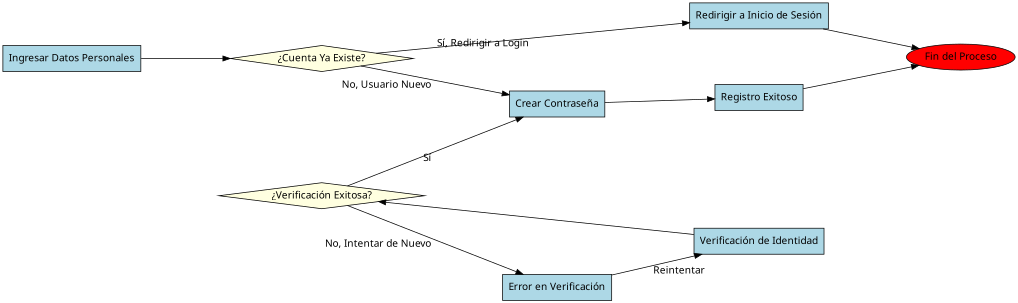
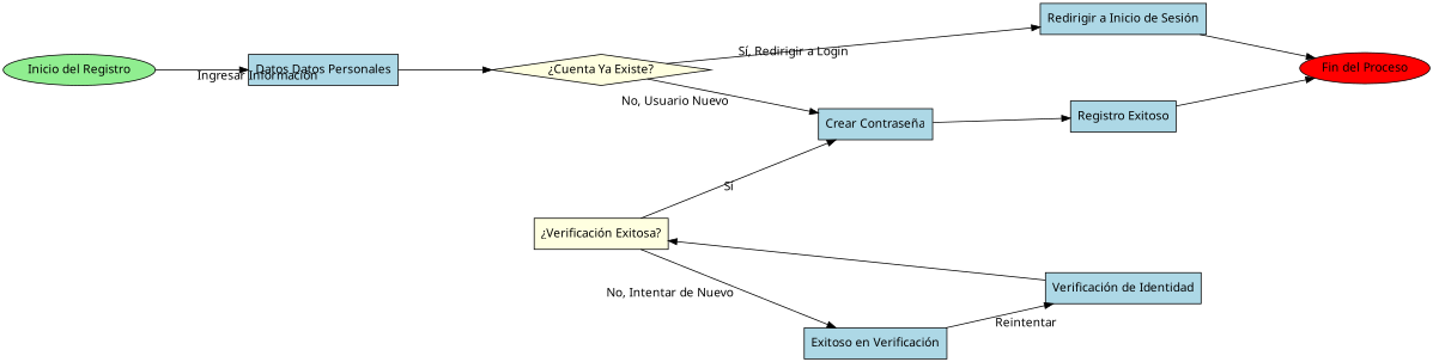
  digraph {
    fontname="Noto Sans"
    nodesep=1
    rankdir=LR
    ranksep=1.5
    splines=polyline
    node [fillcolor=lightblue fontname="Noto Sans" shape=rectangle style=filled]
    edge [fontname="Noto Sans"]
-   n2 [label="Ingresar Datos Personales"]
+   n1 [fillcolor=lightgreen label="Inicio del Registro" shape=oval]
+   n2 [label="Datos Datos Personales"]
    n3 [fillcolor=lightyellow label="¿Cuenta Ya Existe?" shape=diamond]
    n4 [label="Crear Contraseña"]
    n5 [label="Redirigir a Inicio de Sesión"]
    n6 [label="Verificación de Identidad"]
-   n7 [fillcolor=lightyellow label="¿Verificación Exitosa?" shape=diamond]
-   n8 [label="Error en Verificación"]
+   n7 [fillcolor=lightyellow label="¿Verificación Exitosa?" shape=box]
+   n8 [label="Exitoso en Verificación"]
    n9 [label="Registro Exitoso"]
    n10 [fillcolor=red label="Fin del Proceso" shape=oval]
+   n1 -> n2 [xlabel="Ingresar Información"]
    n2 -> n3
    n3 -> n4 [xlabel="No, Usuario Nuevo"]
    n3 -> n5 [xlabel="Sí, Redirigir a Login"]
    n4 -> n9
    n5 -> n10
    n6 -> n7
    n7 -> n4 [xlabel="Sí"]
    n7 -> n8 [xlabel="No, Intentar de Nuevo"]
    n8 -> n6 [xlabel=Reintentar]
    n9 -> n10
  }
